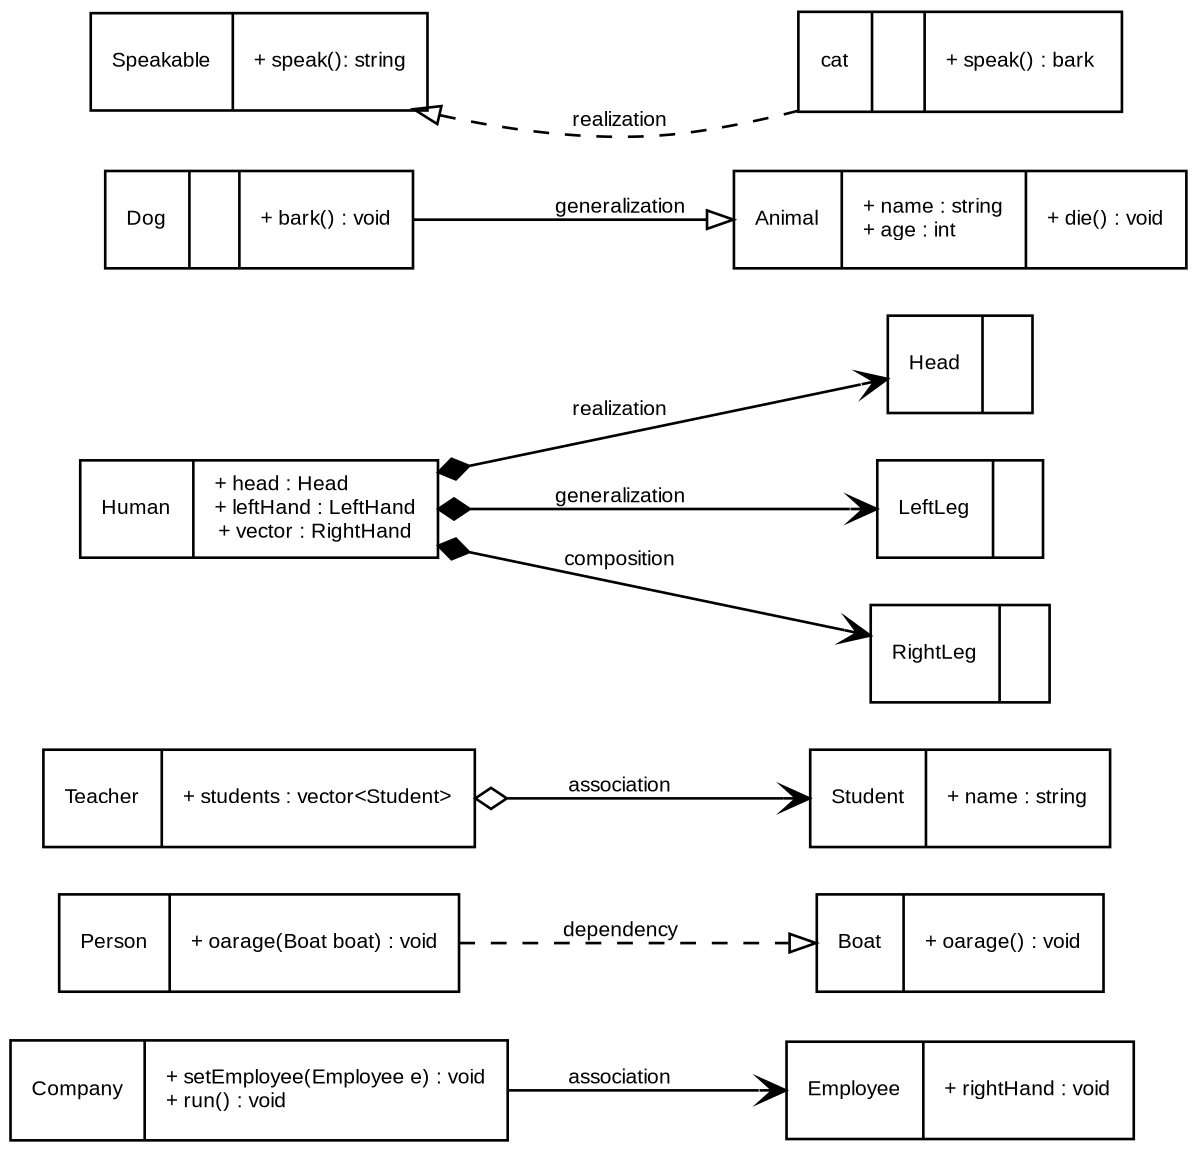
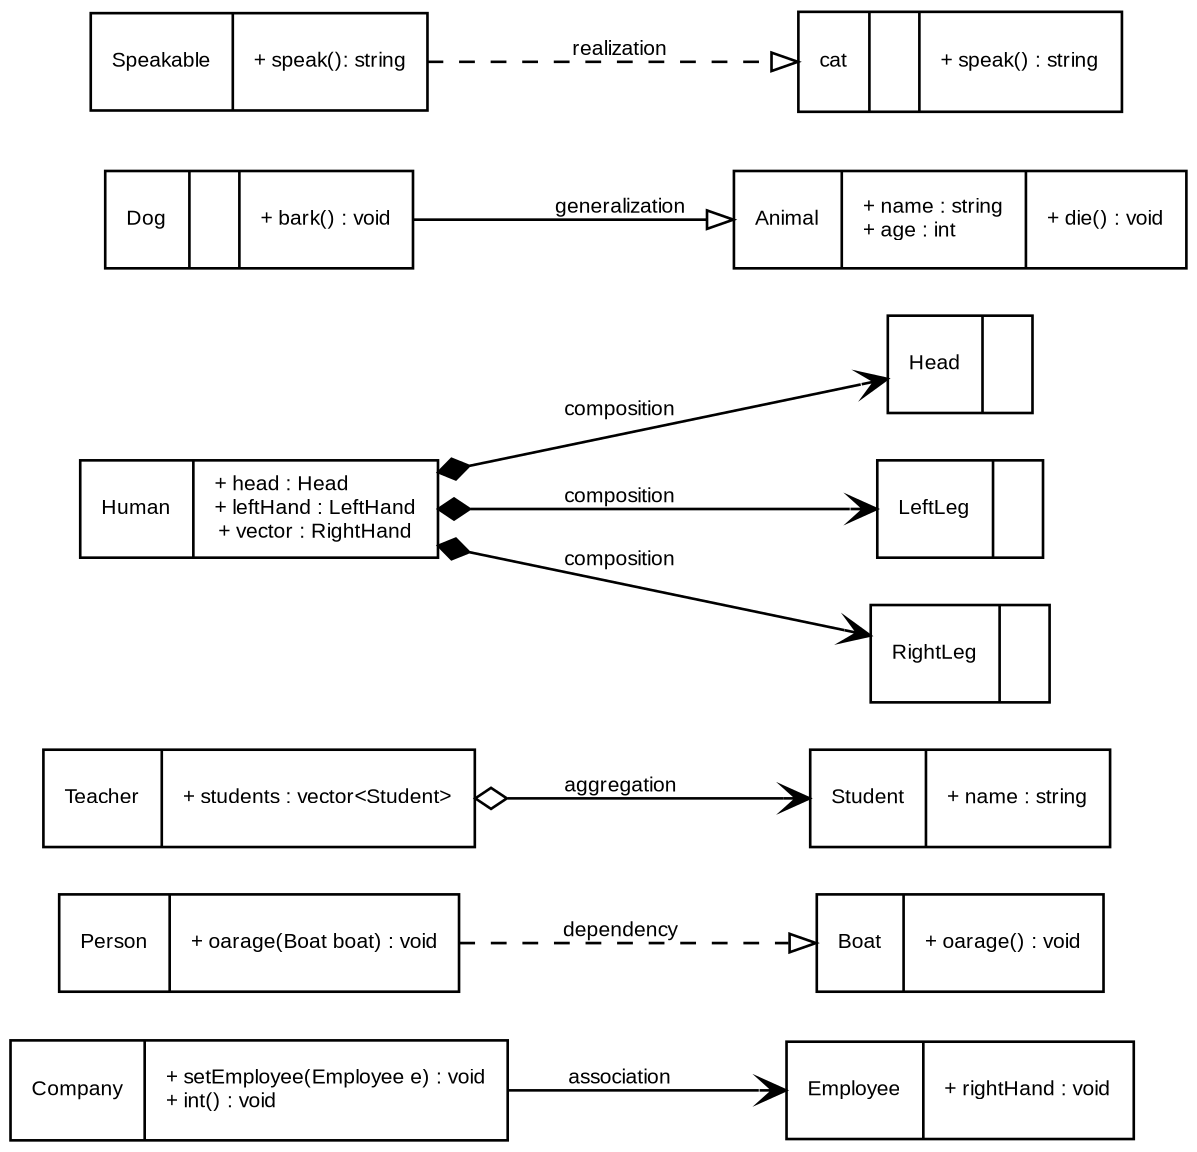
  digraph {
    fontname="Liberation Sans"
    fontsize=8
    rankdir=LR
    node [fontname="Liberation Sans" fontsize=8 shape=record]
    edge [arrowhead=open fontname="Liberation Sans" fontsize=8]
    n1 [label="{Employee|+ rightHand : void\l}"]
-   n2 [label="{Company|+ setEmployee(Employee e) : void\l+ run() : void\l}"]
+   n2 [label="{Company|+ setEmployee(Employee e) : void\l+ int() : void\l}"]
    n3 [label="{Person|+ oarage(Boat boat) : void\l}"]
    n4 [label="{Boat|+ oarage() : void\l}"]
    n5 [label="{Student|+ name : string\l}"]
    n6 [label="{Teacher|+ students : vector\<Student\>\l}"]
    n7 [label="{Head|}"]
    n8 [label="{LeftLeg|}"]
    n9 [label="{RightLeg|}"]
    n10 [label="{Human|+ head : Head\l+ leftHand : LeftHand\l+ vector : RightHand}"]
    n11 [label="{Animal|+ name : string\l+ age : int\l|+ die() : void\l}"]
    n12 [label="{Dog||+ bark() : void\l}"]
    n13 [label="{Speakable|+ speak(): string\l}"]
-   n14 [label="{cat||+ speak() : bark\l}"]
+   n14 [label="{cat||+ speak() : string\l}"]
    n2 -> n1 [label=association]
    n3 -> n4 [arrowhead=empty label=dependency rowhead=normal style=dashed]
-   n6 -> n5 [arrowtail=ediamond dir=both label=association]
-   n10 -> n7 [arrowtail=diamond dir=both label=realization]
-   n10 -> n8 [arrowtail=diamond dir=both label=generalization]
+   n6 -> n5 [arrowtail=ediamond dir=both label=aggregation]
+   n10 -> n7 [arrowtail=diamond dir=both label=composition]
+   n10 -> n8 [arrowtail=diamond dir=both label=composition]
    n10 -> n9 [arrowtail=diamond dir=both label=composition]
    n12 -> n11 [arrowhead=empty label=generalization]
-   n14 -> n13 [arrowhead=empty label=realization style=dashed]
+   n13 -> n14 [arrowhead=empty label=realization style=dashed]
  }
